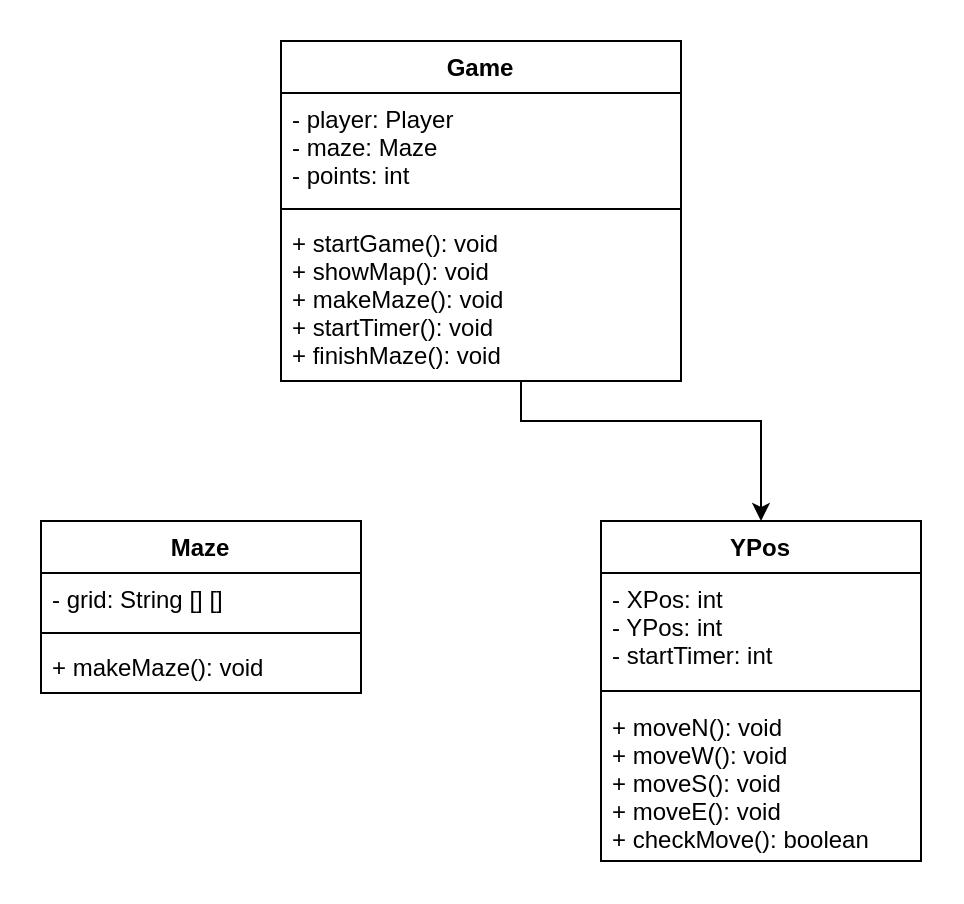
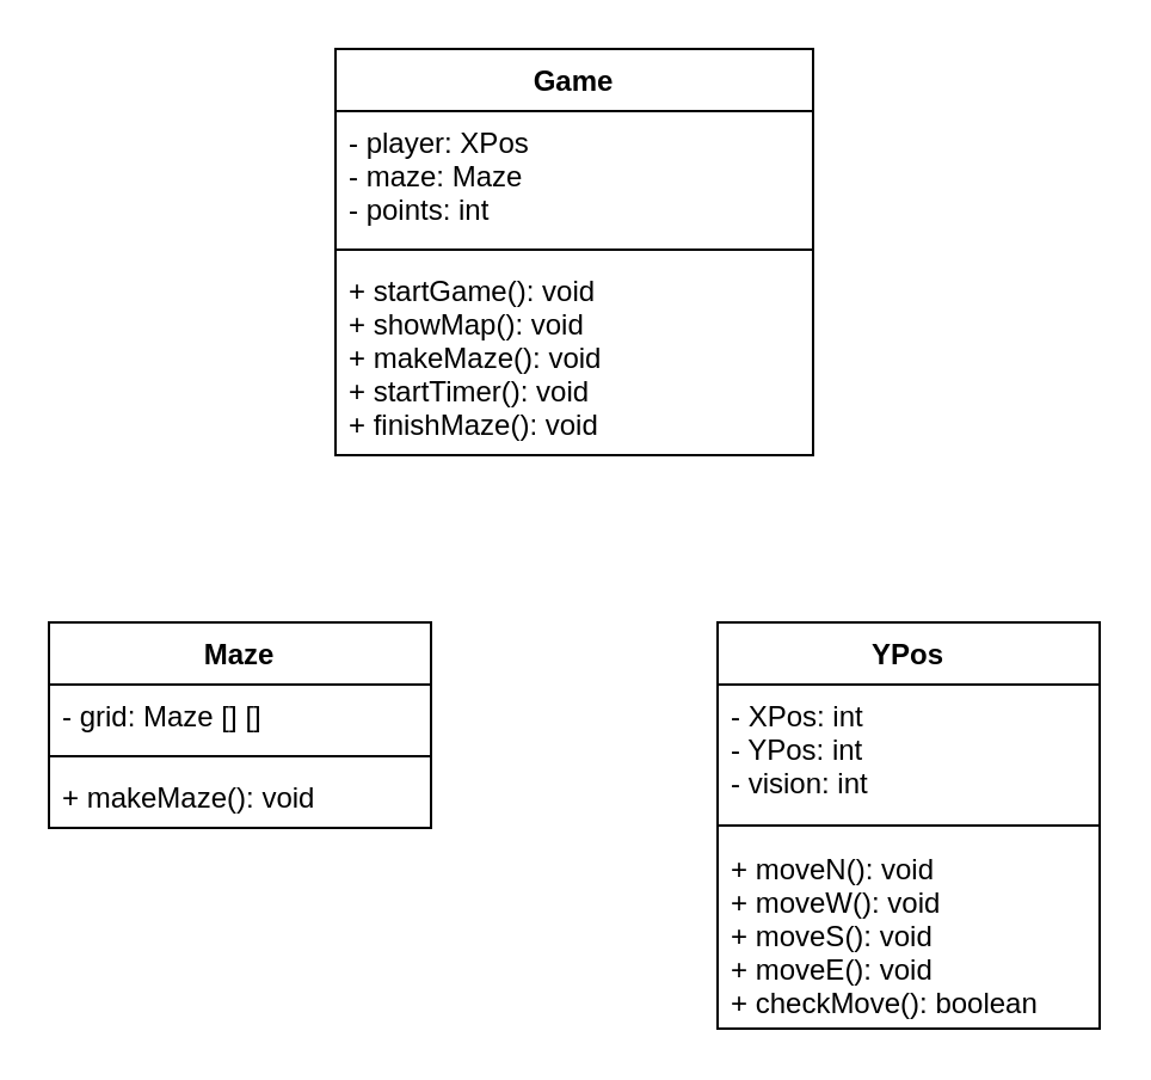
  <mxCell id="0" />
  <mxCell id="1" parent="0" />
  <mxCell id="2" value="Maze" style="swimlane;fontStyle=1;align=center;verticalAlign=top;childLayout=stackLayout;horizontal=1;startSize=26;horizontalStack=0;resizeParent=1;resizeParentMax=0;resizeLast=0;collapsible=1;marginBottom=0;" parent="1" vertex="1"><mxGeometry x="20" y="260" width="160" height="86" as="geometry" /></mxCell>
- <mxCell id="3" value="- grid: String [] []" style="text;strokeColor=none;fillColor=none;align=left;verticalAlign=top;spacingLeft=4;spacingRight=4;overflow=hidden;rotatable=0;points=[[0,0.5],[1,0.5]];portConstraint=eastwest;" parent="2" vertex="1"><mxGeometry y="26" width="160" height="26" as="geometry" /></mxCell>
+ <mxCell id="3" value="- grid: Maze [] []" style="text;strokeColor=none;fillColor=none;align=left;verticalAlign=top;spacingLeft=4;spacingRight=4;overflow=hidden;rotatable=0;points=[[0,0.5],[1,0.5]];portConstraint=eastwest;" parent="2" vertex="1"><mxGeometry y="26" width="160" height="26" as="geometry" /></mxCell>
  <mxCell id="4" value="" style="line;strokeWidth=1;fillColor=none;align=left;verticalAlign=middle;spacingTop=-1;spacingLeft=3;spacingRight=3;rotatable=0;labelPosition=right;points=[];portConstraint=eastwest;" parent="2" vertex="1"><mxGeometry y="52" width="160" height="8" as="geometry" /></mxCell>
  <mxCell id="5" value="+ makeMaze(): void" style="text;strokeColor=none;fillColor=none;align=left;verticalAlign=top;spacingLeft=4;spacingRight=4;overflow=hidden;rotatable=0;points=[[0,0.5],[1,0.5]];portConstraint=eastwest;" parent="2" vertex="1"><mxGeometry y="60" width="160" height="26" as="geometry" /></mxCell>
  <mxCell id="6" value="YPos" style="swimlane;fontStyle=1;align=center;verticalAlign=top;childLayout=stackLayout;horizontal=1;startSize=26;horizontalStack=0;resizeParent=1;resizeParentMax=0;resizeLast=0;collapsible=1;marginBottom=0;" parent="1" vertex="1"><mxGeometry x="300" y="260" width="160" height="170" as="geometry" /></mxCell>
- <mxCell id="7" value="- XPos: int&#10;- YPos: int&#10;- startTimer: int" style="text;strokeColor=none;fillColor=none;align=left;verticalAlign=top;spacingLeft=4;spacingRight=4;overflow=hidden;rotatable=0;points=[[0,0.5],[1,0.5]];portConstraint=eastwest;" parent="6" vertex="1"><mxGeometry y="26" width="160" height="54" as="geometry" /></mxCell>
+ <mxCell id="7" value="- XPos: int&#10;- YPos: int&#10;- vision: int" style="text;strokeColor=none;fillColor=none;align=left;verticalAlign=top;spacingLeft=4;spacingRight=4;overflow=hidden;rotatable=0;points=[[0,0.5],[1,0.5]];portConstraint=eastwest;" parent="6" vertex="1"><mxGeometry y="26" width="160" height="54" as="geometry" /></mxCell>
  <mxCell id="8" value="" style="line;strokeWidth=1;fillColor=none;align=left;verticalAlign=middle;spacingTop=-1;spacingLeft=3;spacingRight=3;rotatable=0;labelPosition=right;points=[];portConstraint=eastwest;" parent="6" vertex="1"><mxGeometry y="80" width="160" height="10" as="geometry" /></mxCell>
  <mxCell id="9" value="+ moveN(): void&#10;+ moveW(): void&#10;+ moveS(): void&#10;+ moveE(): void&#10;+ checkMove(): boolean" style="text;strokeColor=none;fillColor=none;align=left;verticalAlign=top;spacingLeft=4;spacingRight=4;overflow=hidden;rotatable=0;points=[[0,0.5],[1,0.5]];portConstraint=eastwest;" parent="6" vertex="1"><mxGeometry y="90" width="160" height="80" as="geometry" /></mxCell>
- <mxCell id="10" style="edgeStyle=orthogonalEdgeStyle;rounded=0;orthogonalLoop=1;jettySize=auto;html=1;entryX=0.5;entryY=0;entryDx=0;entryDy=0;" edge="1" parent="1" source="11" target="6"><mxGeometry relative="1" as="geometry"><Array as="points"><mxPoint x="260" y="210" /><mxPoint x="380" y="210" /></Array></mxGeometry></mxCell>
  <mxCell id="11" value="Game" style="swimlane;fontStyle=1;align=center;verticalAlign=top;childLayout=stackLayout;horizontal=1;startSize=26;horizontalStack=0;resizeParent=1;resizeParentMax=0;resizeLast=0;collapsible=1;marginBottom=0;" parent="1" vertex="1"><mxGeometry x="140" y="20" width="200" height="170" as="geometry" /></mxCell>
- <mxCell id="12" value="- player: Player&#10;- maze: Maze&#10;- points: int" style="text;strokeColor=none;fillColor=none;align=left;verticalAlign=top;spacingLeft=4;spacingRight=4;overflow=hidden;rotatable=0;points=[[0,0.5],[1,0.5]];portConstraint=eastwest;" parent="11" vertex="1"><mxGeometry y="26" width="200" height="54" as="geometry" /></mxCell>
+ <mxCell id="12" value="- player: XPos&#10;- maze: Maze&#10;- points: int" style="text;strokeColor=none;fillColor=none;align=left;verticalAlign=top;spacingLeft=4;spacingRight=4;overflow=hidden;rotatable=0;points=[[0,0.5],[1,0.5]];portConstraint=eastwest;" parent="11" vertex="1"><mxGeometry y="26" width="200" height="54" as="geometry" /></mxCell>
  <mxCell id="13" value="" style="line;strokeWidth=1;fillColor=none;align=left;verticalAlign=middle;spacingTop=-1;spacingLeft=3;spacingRight=3;rotatable=0;labelPosition=right;points=[];portConstraint=eastwest;" parent="11" vertex="1"><mxGeometry y="80" width="200" height="8" as="geometry" /></mxCell>
  <mxCell id="14" value="+ startGame(): void&#10;+ showMap(): void&#10;+ makeMaze(): void&#10;+ startTimer(): void&#10;+ finishMaze(): void" style="text;strokeColor=none;fillColor=none;align=left;verticalAlign=top;spacingLeft=4;spacingRight=4;overflow=hidden;rotatable=0;points=[[0,0.5],[1,0.5]];portConstraint=eastwest;fontStyle=0" parent="11" vertex="1"><mxGeometry y="88" width="200" height="82" as="geometry" /></mxCell>
